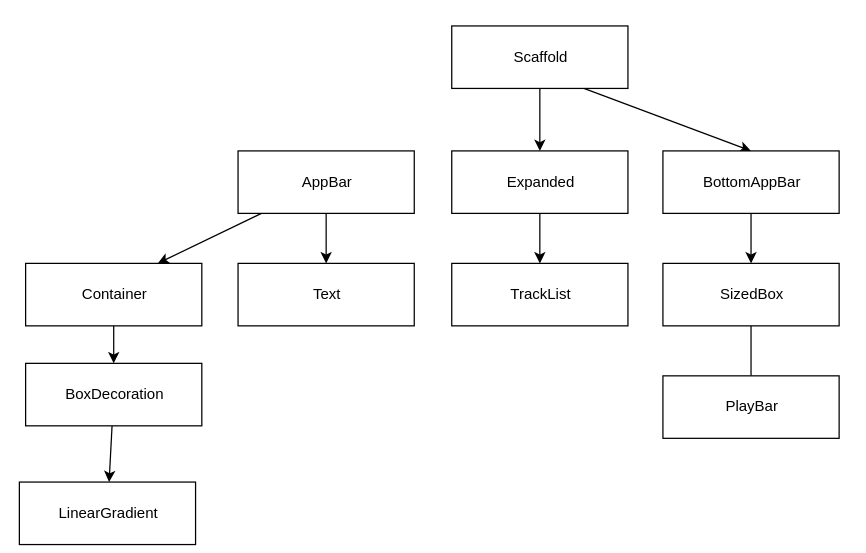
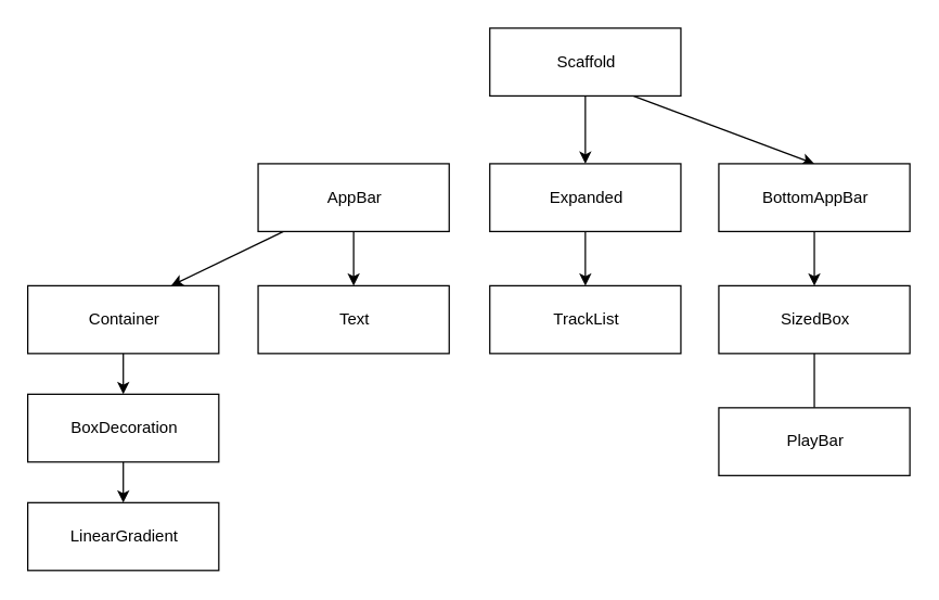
  <mxCell id="0" />
  <mxCell id="1" parent="0" />
  <mxCell id="2" style="edgeStyle=none;rounded=0;orthogonalLoop=1;jettySize=auto;html=1;entryX=0.5;entryY=0;entryDx=0;entryDy=0;exitX=0.75;exitY=1;exitDx=0;exitDy=0;" edge="1" parent="1" source="4" target="21"><mxGeometry relative="1" as="geometry"><mxPoint x="536.25" y="120" as="targetPoint" /></mxGeometry></mxCell>
  <mxCell id="3" style="edgeStyle=none;rounded=0;orthogonalLoop=1;jettySize=auto;html=1;entryX=0.5;entryY=0;entryDx=0;entryDy=0;" edge="1" parent="1" source="4" target="14"><mxGeometry relative="1" as="geometry" /></mxCell>
  <mxCell id="4" value="Scaffold" style="html=1;" vertex="1" parent="1"><mxGeometry x="361" y="20" width="141" height="50" as="geometry" /></mxCell>
  <mxCell id="5" style="edgeStyle=none;rounded=0;orthogonalLoop=1;jettySize=auto;html=1;entryX=0.75;entryY=0;entryDx=0;entryDy=0;" edge="1" parent="1" source="7" target="11"><mxGeometry relative="1" as="geometry" /></mxCell>
  <mxCell id="6" style="rounded=0;orthogonalLoop=1;jettySize=auto;html=1;entryX=0.5;entryY=0;entryDx=0;entryDy=0;" edge="1" parent="1" source="7" target="18"><mxGeometry relative="1" as="geometry" /></mxCell>
  <mxCell id="7" value="AppBar" style="html=1;" vertex="1" parent="1"><mxGeometry x="190" y="120" width="141" height="50" as="geometry" /></mxCell>
  <mxCell id="8" style="edgeStyle=none;rounded=0;orthogonalLoop=1;jettySize=auto;html=1;" edge="1" parent="1" source="9" target="12"><mxGeometry relative="1" as="geometry" /></mxCell>
  <mxCell id="9" value="BoxDecoration" style="html=1;" vertex="1" parent="1"><mxGeometry x="20" y="290" width="141" height="50" as="geometry" /></mxCell>
  <mxCell id="10" style="edgeStyle=orthogonalEdgeStyle;rounded=0;orthogonalLoop=1;jettySize=auto;html=1;entryX=0.5;entryY=0;entryDx=0;entryDy=0;" edge="1" parent="1" source="11" target="9"><mxGeometry relative="1" as="geometry" /></mxCell>
  <mxCell id="11" value="Container" style="html=1;" vertex="1" parent="1"><mxGeometry x="20" y="210" width="141" height="50" as="geometry" /></mxCell>
- <mxCell id="12" value="LinearGradient" style="html=1;" vertex="1" parent="1"><mxGeometry x="15" y="385" width="141" height="50" as="geometry" /></mxCell>
+ <mxCell id="12" value="LinearGradient" style="html=1;" vertex="1" parent="1"><mxGeometry x="20" y="370" width="141" height="50" as="geometry" /></mxCell>
  <mxCell id="13" style="edgeStyle=none;rounded=0;orthogonalLoop=1;jettySize=auto;html=1;exitX=0.5;exitY=1;exitDx=0;exitDy=0;entryX=0.5;entryY=0;entryDx=0;entryDy=0;" edge="1" parent="1" source="14" target="17"><mxGeometry relative="1" as="geometry"><mxPoint x="430.5" y="210" as="targetPoint" /></mxGeometry></mxCell>
  <mxCell id="14" value="Expanded" style="html=1;" vertex="1" parent="1"><mxGeometry x="361" y="120" width="141" height="50" as="geometry" /></mxCell>
  <mxCell id="15" style="edgeStyle=none;rounded=0;orthogonalLoop=1;jettySize=auto;html=1;entryX=0.5;entryY=0;entryDx=0;entryDy=0;endArrow=none;" edge="1" parent="1" source="16" target="19"><mxGeometry relative="1" as="geometry" /></mxCell>
  <mxCell id="16" value="SizedBox" style="html=1;" vertex="1" parent="1"><mxGeometry x="530" y="210" width="141" height="50" as="geometry" /></mxCell>
  <mxCell id="17" value="TrackList" style="html=1;" vertex="1" parent="1"><mxGeometry x="361" y="210" width="141" height="50" as="geometry" /></mxCell>
  <mxCell id="18" value="Text" style="html=1;" vertex="1" parent="1"><mxGeometry x="190" y="210" width="141" height="50" as="geometry" /></mxCell>
  <mxCell id="19" value="PlayBar" style="html=1;" vertex="1" parent="1"><mxGeometry x="530" y="300" width="141" height="50" as="geometry" /></mxCell>
  <mxCell id="20" style="edgeStyle=none;rounded=0;orthogonalLoop=1;jettySize=auto;html=1;entryX=0.5;entryY=0;entryDx=0;entryDy=0;" edge="1" parent="1" source="21" target="16"><mxGeometry relative="1" as="geometry" /></mxCell>
  <mxCell id="21" value="BottomAppBar" style="html=1;" vertex="1" parent="1"><mxGeometry x="530" y="120" width="141" height="50" as="geometry" /></mxCell>
